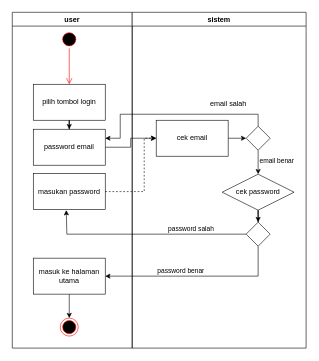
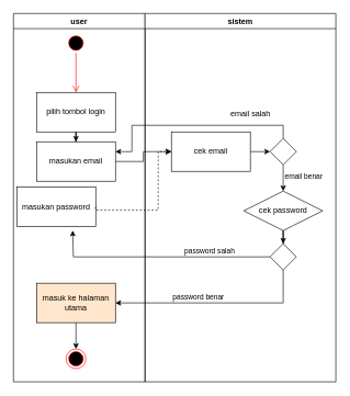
  <mxCell id="0" />
  <mxCell id="1" parent="0" />
  <mxCell id="2" value="user" style="swimlane;whiteSpace=wrap;html=1;" vertex="1" parent="1"><mxGeometry x="20" y="20" width="200" height="560" as="geometry" /></mxCell>
  <mxCell id="3" value="" style="ellipse;html=1;shape=startState;fillColor=#000000;strokeColor=#ff0000;" vertex="1" parent="2"><mxGeometry x="80" y="30" width="30" height="30" as="geometry" /></mxCell>
  <mxCell id="4" value="" style="edgeStyle=orthogonalEdgeStyle;html=1;verticalAlign=bottom;endArrow=open;endSize=8;strokeColor=#ff0000;rounded=0;" edge="1" source="3" parent="2"><mxGeometry relative="1" as="geometry"><mxPoint x="95" y="120" as="targetPoint" /></mxGeometry></mxCell>
  <mxCell id="5" value="" style="edgeStyle=orthogonalEdgeStyle;rounded=0;orthogonalLoop=1;jettySize=auto;html=1;" edge="1" parent="2" source="6" target="8"><mxGeometry relative="1" as="geometry" /></mxCell>
  <mxCell id="6" value="pilih tombol login" style="whiteSpace=wrap;html=1;" vertex="1" parent="2"><mxGeometry x="35" y="120" width="120" height="60" as="geometry" /></mxCell>
  <mxCell id="7" value="" style="edgeStyle=orthogonalEdgeStyle;rounded=0;orthogonalLoop=1;jettySize=auto;html=1;" edge="1" parent="2" source="8" target="15"><mxGeometry relative="1" as="geometry" /></mxCell>
- <mxCell id="8" value="password email" style="whiteSpace=wrap;html=1;" vertex="1" parent="2"><mxGeometry x="35" y="195" width="120" height="60" as="geometry" /></mxCell>
- <mxCell id="9" value="masukan password" style="whiteSpace=wrap;html=1;" vertex="1" parent="2"><mxGeometry x="35" y="269" width="120" height="60" as="geometry" /></mxCell>
+ <mxCell id="8" value="masukan email" style="whiteSpace=wrap;html=1;" vertex="1" parent="2"><mxGeometry x="35" y="195" width="120" height="60" as="geometry" /></mxCell>
+ <mxCell id="9" value="masukan password" style="whiteSpace=wrap;html=1;" vertex="1" parent="2"><mxGeometry x="5" y="264" width="120" height="60" as="geometry" /></mxCell>
  <mxCell id="10" style="edgeStyle=orthogonalEdgeStyle;rounded=0;orthogonalLoop=1;jettySize=auto;html=1;exitX=0.5;exitY=1;exitDx=0;exitDy=0;entryX=0.5;entryY=0;entryDx=0;entryDy=0;" edge="1" parent="2" source="11" target="12"><mxGeometry relative="1" as="geometry" /></mxCell>
- <mxCell id="11" value="masuk ke halaman utama" style="whiteSpace=wrap;html=1;" vertex="1" parent="2"><mxGeometry x="35" y="410" width="120" height="60" as="geometry" /></mxCell>
+ <mxCell id="11" value="masuk ke halaman utama" style="whiteSpace=wrap;html=1;fillColor=#ffe6cc;" vertex="1" parent="2"><mxGeometry x="35" y="410" width="120" height="60" as="geometry" /></mxCell>
  <mxCell id="12" value="" style="ellipse;html=1;shape=endState;fillColor=#000000;strokeColor=#ff0000;" vertex="1" parent="2"><mxGeometry x="80" y="510" width="30" height="30" as="geometry" /></mxCell>
  <mxCell id="13" value="sistem" style="swimlane;whiteSpace=wrap;html=1;startSize=23;" vertex="1" parent="1"><mxGeometry x="220" y="20" width="290" height="560" as="geometry" /></mxCell>
  <mxCell id="14" style="edgeStyle=orthogonalEdgeStyle;rounded=0;orthogonalLoop=1;jettySize=auto;html=1;exitX=1;exitY=0.5;exitDx=0;exitDy=0;entryX=0;entryY=0.5;entryDx=0;entryDy=0;" edge="1" parent="13" source="15" target="20"><mxGeometry relative="1" as="geometry" /></mxCell>
  <mxCell id="15" value="cek email" style="whiteSpace=wrap;html=1;" vertex="1" parent="13"><mxGeometry x="40" y="180" width="120" height="60" as="geometry" /></mxCell>
  <mxCell id="16" value="" style="edgeStyle=orthogonalEdgeStyle;rounded=0;orthogonalLoop=1;jettySize=auto;html=1;" edge="1" parent="13" source="17" target="23"><mxGeometry relative="1" as="geometry" /></mxCell>
  <mxCell id="17" value="cek password" style="rhombus;whiteSpace=wrap;html=1;" vertex="1" parent="13"><mxGeometry x="150" y="270" width="120" height="60" as="geometry" /></mxCell>
  <mxCell id="18" style="edgeStyle=orthogonalEdgeStyle;rounded=0;orthogonalLoop=1;jettySize=auto;html=1;exitX=0.5;exitY=1;exitDx=0;exitDy=0;entryX=0.5;entryY=0;entryDx=0;entryDy=0;" edge="1" parent="13" source="20" target="17"><mxGeometry relative="1" as="geometry" /></mxCell>
  <mxCell id="19" value="email benar" style="edgeLabel;html=1;align=center;verticalAlign=middle;resizable=0;points=[];" vertex="1" connectable="0" parent="18"><mxGeometry x="0.071" y="-5" relative="1" as="geometry"><mxPoint x="35" y="-4" as="offset" /></mxGeometry></mxCell>
  <mxCell id="20" value="" style="rhombus;whiteSpace=wrap;html=1;" vertex="1" parent="13"><mxGeometry x="190" y="190" width="40" height="40" as="geometry" /></mxCell>
  <mxCell id="21" style="edgeStyle=orthogonalEdgeStyle;rounded=0;orthogonalLoop=1;jettySize=auto;html=1;exitX=0;exitY=0.5;exitDx=0;exitDy=0;" edge="1" parent="13" source="23"><mxGeometry relative="1" as="geometry"><mxPoint x="-110.0" y="330" as="targetPoint" /><Array as="points"><mxPoint x="80" y="370" /><mxPoint x="-109" y="370" /><mxPoint x="-109" y="330" /></Array></mxGeometry></mxCell>
  <mxCell id="22" value="password salah" style="edgeLabel;html=1;align=center;verticalAlign=middle;resizable=0;points=[];" vertex="1" connectable="0" parent="21"><mxGeometry x="-0.454" y="-10" relative="1" as="geometry"><mxPoint as="offset" /></mxGeometry></mxCell>
  <mxCell id="23" value="" style="rhombus;whiteSpace=wrap;html=1;" vertex="1" parent="13"><mxGeometry x="190" y="350" width="40" height="40" as="geometry" /></mxCell>
  <mxCell id="24" style="edgeStyle=orthogonalEdgeStyle;rounded=0;orthogonalLoop=1;jettySize=auto;html=1;exitX=1;exitY=0.5;exitDx=0;exitDy=0;entryX=0;entryY=0.5;entryDx=0;entryDy=0;dashed=1;" edge="1" parent="1" source="9" target="15"><mxGeometry relative="1" as="geometry"><Array as="points"><mxPoint x="240" y="319" /><mxPoint x="240" y="230" /></Array></mxGeometry></mxCell>
  <mxCell id="25" style="edgeStyle=orthogonalEdgeStyle;rounded=0;orthogonalLoop=1;jettySize=auto;html=1;exitX=0.5;exitY=0;exitDx=0;exitDy=0;entryX=1;entryY=0.25;entryDx=0;entryDy=0;" edge="1" parent="1" source="20" target="8"><mxGeometry relative="1" as="geometry"><Array as="points"><mxPoint x="430" y="190" /><mxPoint x="200" y="190" /><mxPoint x="200" y="230" /></Array></mxGeometry></mxCell>
  <mxCell id="26" value="email salah" style="text;html=1;align=center;verticalAlign=middle;resizable=0;points=[];autosize=1;strokeColor=none;fillColor=none;" vertex="1" parent="1"><mxGeometry x="340" y="158" width="80" height="30" as="geometry" /></mxCell>
  <mxCell id="27" style="edgeStyle=orthogonalEdgeStyle;rounded=0;orthogonalLoop=1;jettySize=auto;html=1;exitX=0.5;exitY=1;exitDx=0;exitDy=0;entryX=1;entryY=0.5;entryDx=0;entryDy=0;" edge="1" parent="1" source="23" target="11"><mxGeometry relative="1" as="geometry" /></mxCell>
  <mxCell id="28" value="password benar" style="edgeLabel;html=1;align=center;verticalAlign=middle;resizable=0;points=[];" vertex="1" connectable="0" parent="27"><mxGeometry x="0.183" y="-10" relative="1" as="geometry"><mxPoint as="offset" /></mxGeometry></mxCell>
